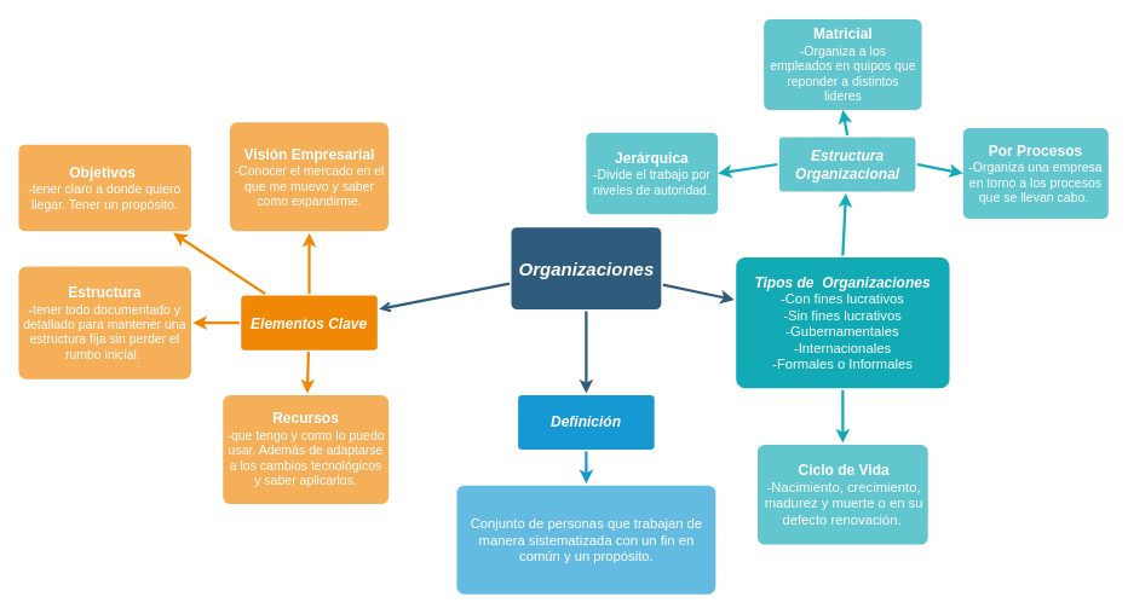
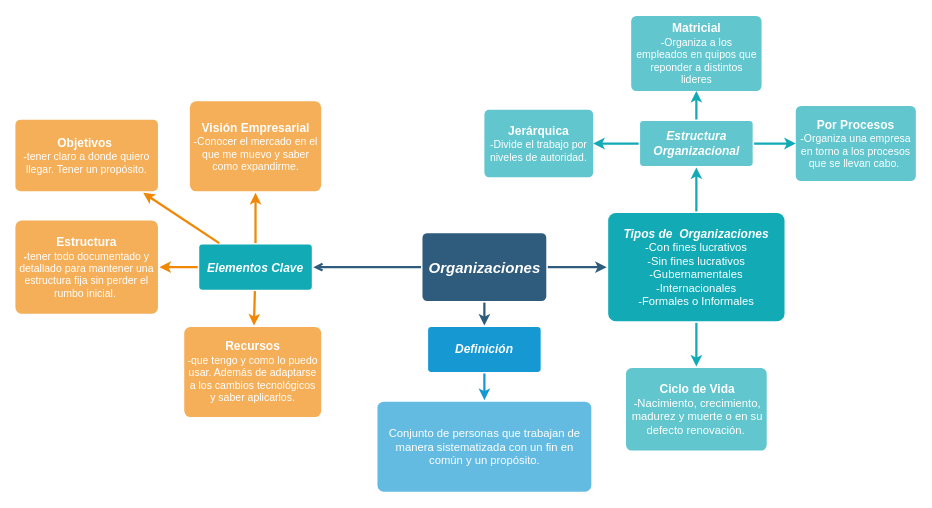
  <mxCell id="0" />
  <mxCell id="1" parent="0" />
  <mxCell id="2" value="" style="edgeStyle=none;rounded=0;jumpStyle=none;html=1;shadow=0;labelBackgroundColor=none;startArrow=none;startFill=0;endArrow=open;endFill=1;jettySize=auto;orthogonalLoop=1;strokeColor=#2F5B7C;strokeWidth=3;fontFamily=Helvetica;fontSize=16;fontColor=#23445D;spacing=5;" parent="1" source="5" target="9" edge="1"><mxGeometry relative="1" as="geometry" /></mxCell>
  <mxCell id="3" value="" style="edgeStyle=none;rounded=0;jumpStyle=none;html=1;shadow=0;labelBackgroundColor=none;startArrow=none;startFill=0;endArrow=classic;endFill=1;jettySize=auto;orthogonalLoop=1;strokeColor=#2F5B7C;strokeWidth=3;fontFamily=Helvetica;fontSize=16;fontColor=#23445D;spacing=5;" parent="1" source="5" target="14" edge="1"><mxGeometry relative="1" as="geometry" /></mxCell>
  <mxCell id="4" value="" style="edgeStyle=none;rounded=0;jumpStyle=none;html=1;shadow=0;labelBackgroundColor=none;startArrow=none;startFill=0;endArrow=classic;endFill=1;jettySize=auto;orthogonalLoop=1;strokeColor=#2F5B7C;strokeWidth=3;fontFamily=Helvetica;fontSize=16;fontColor=#23445D;spacing=5;" parent="1" source="5" target="7" edge="1"><mxGeometry relative="1" as="geometry" /></mxCell>
- <mxCell id="5" value="&lt;i&gt;&lt;font style=&quot;font-size: 20px;&quot;&gt;Organizaciones&lt;/font&gt;&lt;/i&gt;" style="rounded=1;whiteSpace=wrap;html=1;shadow=0;labelBackgroundColor=none;strokeColor=none;strokeWidth=3;fillColor=#2F5B7C;fontFamily=Helvetica;fontSize=16;fontColor=#FFFFFF;align=center;fontStyle=1;spacing=5;arcSize=7;perimeterSpacing=2;" parent="1" vertex="1"><mxGeometry x="562.5" y="250.25" width="165" height="90.5" as="geometry" /></mxCell>
+ <mxCell id="5" value="&lt;i&gt;&lt;font style=&quot;font-size: 20px;&quot;&gt;Organizaciones&lt;/font&gt;&lt;/i&gt;" style="rounded=1;whiteSpace=wrap;html=1;shadow=0;labelBackgroundColor=none;strokeColor=none;strokeWidth=3;fillColor=#2F5B7C;fontFamily=Helvetica;fontSize=16;fontColor=#FFFFFF;align=center;fontStyle=1;spacing=5;arcSize=7;perimeterSpacing=2;" parent="1" vertex="1"><mxGeometry x="562.5" y="310.25" width="165" height="90.5" as="geometry" /></mxCell>
  <mxCell id="6" value="" style="edgeStyle=none;rounded=0;jumpStyle=none;html=1;shadow=0;labelBackgroundColor=none;startArrow=none;startFill=0;endArrow=classic;endFill=1;jettySize=auto;orthogonalLoop=1;strokeColor=#1699D3;strokeWidth=3;fontFamily=Helvetica;fontSize=14;fontColor=#FFFFFF;spacing=5;" parent="1" source="7" target="8" edge="1"><mxGeometry relative="1" as="geometry" /></mxCell>
  <mxCell id="7" value="&lt;i&gt;&lt;font style=&quot;font-size: 16px;&quot;&gt;Definición&lt;/font&gt;&lt;/i&gt;" style="rounded=1;whiteSpace=wrap;html=1;shadow=0;labelBackgroundColor=none;strokeColor=none;strokeWidth=3;fillColor=#1699d3;fontFamily=Helvetica;fontSize=14;fontColor=#FFFFFF;align=center;spacing=5;fontStyle=1;arcSize=7;perimeterSpacing=2;" parent="1" vertex="1"><mxGeometry x="570" y="435.25" width="150" height="60" as="geometry" /></mxCell>
  <mxCell id="8" value="&lt;font style=&quot;font-size: 15px;&quot;&gt;Conjunto de personas que trabajan de manera sistematizada con un fin en común y un propósito.&lt;/font&gt;" style="rounded=1;whiteSpace=wrap;html=1;shadow=0;labelBackgroundColor=none;strokeColor=none;strokeWidth=3;fillColor=#64bbe2;fontFamily=Helvetica;fontSize=14;fontColor=#FFFFFF;align=center;spacing=5;arcSize=7;perimeterSpacing=2;" parent="1" vertex="1"><mxGeometry x="502.5" y="534.75" width="285" height="120" as="geometry" /></mxCell>
- <mxCell id="9" value="&lt;i&gt;&lt;font style=&quot;font-size: 16px;&quot;&gt;Elementos Clave&lt;/font&gt;&lt;/i&gt;" style="rounded=1;whiteSpace=wrap;html=1;shadow=0;labelBackgroundColor=none;strokeColor=none;strokeWidth=3;fillColor=#F08705;fontFamily=Helvetica;fontSize=14;fontColor=#FFFFFF;align=center;spacing=5;fontStyle=1;arcSize=7;perimeterSpacing=2;" parent="1" vertex="1"><mxGeometry x="265" y="325.5" width="150" height="60" as="geometry" /></mxCell>
+ <mxCell id="9" value="&lt;i&gt;&lt;font style=&quot;font-size: 16px;&quot;&gt;Elementos Clave&lt;/font&gt;&lt;/i&gt;" style="rounded=1;whiteSpace=wrap;html=1;shadow=0;labelBackgroundColor=none;strokeColor=none;strokeWidth=3;fillColor=#12aab5;fontFamily=Helvetica;fontSize=14;fontColor=#FFFFFF;align=center;spacing=5;fontStyle=1;arcSize=7;perimeterSpacing=2;" parent="1" vertex="1"><mxGeometry x="265" y="325.5" width="150" height="60" as="geometry" /></mxCell>
  <mxCell id="10" value="&lt;b&gt;&lt;font style=&quot;font-size: 16px;&quot;&gt;Recursos&lt;/font&gt;&lt;/b&gt;&lt;div&gt;-que tengo y como lo puedo usar. Además de adaptarse a los cambios tecnológicos y saber aplicarlos.&lt;/div&gt;" style="rounded=1;whiteSpace=wrap;html=1;shadow=0;labelBackgroundColor=none;strokeColor=none;strokeWidth=3;fillColor=#f5af58;fontFamily=Helvetica;fontSize=14;fontColor=#FFFFFF;align=center;spacing=5;arcSize=7;perimeterSpacing=2;" parent="1" vertex="1"><mxGeometry x="245" y="435.25" width="182.5" height="120" as="geometry" /></mxCell>
  <mxCell id="11" value="" style="edgeStyle=none;rounded=0;jumpStyle=none;html=1;shadow=0;labelBackgroundColor=none;startArrow=none;startFill=0;endArrow=classic;endFill=1;jettySize=auto;orthogonalLoop=1;strokeColor=#F08705;strokeWidth=3;fontFamily=Helvetica;fontSize=14;fontColor=#FFFFFF;spacing=5;" parent="1" source="9" target="10" edge="1"><mxGeometry relative="1" as="geometry" /></mxCell>
  <mxCell id="12" value="&lt;b&gt;&lt;font style=&quot;font-size: 16px;&quot;&gt;Objetivos&amp;nbsp;&lt;/font&gt;&lt;/b&gt;&lt;div&gt;-tener claro a donde quiero llegar. Tener un propósito.&lt;/div&gt;" style="rounded=1;whiteSpace=wrap;html=1;shadow=0;labelBackgroundColor=none;strokeColor=none;strokeWidth=3;fillColor=#f5af58;fontFamily=Helvetica;fontSize=14;fontColor=#FFFFFF;align=center;spacing=5;arcSize=7;perimeterSpacing=2;" parent="1" vertex="1"><mxGeometry x="20" y="159" width="190" height="95.5" as="geometry" /></mxCell>
  <mxCell id="13" value="" style="edgeStyle=none;rounded=0;jumpStyle=none;html=1;shadow=0;labelBackgroundColor=none;startArrow=none;startFill=0;endArrow=classic;endFill=1;jettySize=auto;orthogonalLoop=1;strokeColor=#F08705;strokeWidth=3;fontFamily=Helvetica;fontSize=14;fontColor=#FFFFFF;spacing=5;" parent="1" source="9" target="12" edge="1"><mxGeometry relative="1" as="geometry" /></mxCell>
  <mxCell id="14" value="&lt;i&gt;&lt;font style=&quot;font-size: 16px;&quot;&gt;Tipos de&amp;nbsp; Organizaciones&lt;/font&gt;&lt;/i&gt;&lt;div&gt;&lt;div&gt;&lt;font style=&quot;font-weight: normal; font-size: 15px;&quot;&gt;-Con fines lucrativos&lt;/font&gt;&lt;/div&gt;&lt;div&gt;&lt;font style=&quot;font-weight: normal; font-size: 15px;&quot;&gt;-Sin fines lucrativos&lt;/font&gt;&lt;/div&gt;&lt;div&gt;&lt;font style=&quot;font-weight: normal; font-size: 15px;&quot;&gt;-Gubernamentales&lt;/font&gt;&lt;/div&gt;&lt;div&gt;&lt;font style=&quot;font-weight: normal; font-size: 15px;&quot;&gt;-Internacionales&lt;/font&gt;&lt;/div&gt;&lt;div&gt;&lt;font style=&quot;font-weight: normal; font-size: 15px;&quot;&gt;-Formales o Informales&lt;/font&gt;&lt;/div&gt;&lt;/div&gt;" style="rounded=1;whiteSpace=wrap;html=1;shadow=0;labelBackgroundColor=none;strokeColor=none;strokeWidth=3;fillColor=#12aab5;fontFamily=Helvetica;fontSize=14;fontColor=#FFFFFF;align=center;spacing=5;fontStyle=1;arcSize=7;perimeterSpacing=2;" parent="1" vertex="1"><mxGeometry x="810" y="283.25" width="235" height="144.5" as="geometry" /></mxCell>
  <mxCell id="15" value="&lt;div style=&quot;text-align: center;&quot;&gt;&lt;span style=&quot;background-color: transparent; color: light-dark(rgb(255, 255, 255), rgb(18, 18, 18));&quot;&gt;&lt;b&gt;&lt;font style=&quot;font-size: 16px;&quot;&gt;Ciclo de Vida&lt;/font&gt;&lt;/b&gt;&lt;/span&gt;&lt;/div&gt;&lt;div style=&quot;text-align: center;&quot;&gt;&lt;font style=&quot;font-size: 15px;&quot;&gt;-Nacimiento, crecimiento, madurez y muerte o en su defecto renovación.&amp;nbsp;&lt;/font&gt;&lt;/div&gt;" style="rounded=1;whiteSpace=wrap;html=1;shadow=0;labelBackgroundColor=none;strokeColor=none;strokeWidth=3;fillColor=#61c6ce;fontFamily=Helvetica;fontSize=14;fontColor=#FFFFFF;align=left;spacing=5;fontStyle=0;arcSize=7;perimeterSpacing=2;" parent="1" vertex="1"><mxGeometry x="833.75" y="490" width="187.5" height="110" as="geometry" /></mxCell>
  <mxCell id="16" value="" style="edgeStyle=none;rounded=1;jumpStyle=none;html=1;shadow=0;labelBackgroundColor=none;startArrow=none;startFill=0;jettySize=auto;orthogonalLoop=1;strokeColor=#12AAB5;strokeWidth=3;fontFamily=Helvetica;fontSize=14;fontColor=#FFFFFF;spacing=5;fontStyle=1;fillColor=#b0e3e6;" parent="1" source="14" target="15" edge="1"><mxGeometry relative="1" as="geometry" /></mxCell>
- <mxCell id="17" value="&lt;b&gt;&lt;font style=&quot;font-size: 16px;&quot;&gt;&lt;i&gt;Estructura Organizacional&lt;/i&gt;&lt;/font&gt;&lt;/b&gt;" style="rounded=1;whiteSpace=wrap;html=1;shadow=0;labelBackgroundColor=none;strokeColor=none;strokeWidth=3;fillColor=#61c6ce;fontFamily=Helvetica;fontSize=14;fontColor=#FFFFFF;align=center;spacing=5;fontStyle=0;arcSize=7;perimeterSpacing=2;" parent="1" vertex="1"><mxGeometry x="857.5" y="150.75" width="150" height="60" as="geometry" /></mxCell>
+ <mxCell id="17" value="&lt;b&gt;&lt;font style=&quot;font-size: 16px;&quot;&gt;&lt;i&gt;Estructura Organizacional&lt;/i&gt;&lt;/font&gt;&lt;/b&gt;" style="rounded=1;whiteSpace=wrap;html=1;shadow=0;labelBackgroundColor=none;strokeColor=none;strokeWidth=3;fillColor=#61c6ce;fontFamily=Helvetica;fontSize=14;fontColor=#FFFFFF;align=center;spacing=5;fontStyle=0;arcSize=7;perimeterSpacing=2;" parent="1" vertex="1"><mxGeometry x="852.5" y="160.75" width="150" height="60" as="geometry" /></mxCell>
  <mxCell id="18" value="" style="edgeStyle=none;rounded=1;jumpStyle=none;html=1;shadow=0;labelBackgroundColor=none;startArrow=none;startFill=0;jettySize=auto;orthogonalLoop=1;strokeColor=#12AAB5;strokeWidth=3;fontFamily=Helvetica;fontSize=14;fontColor=#FFFFFF;spacing=5;fontStyle=1;fillColor=#b0e3e6;exitX=0.5;exitY=0;exitDx=0;exitDy=0;" parent="1" source="14" target="17" edge="1"><mxGeometry relative="1" as="geometry"><mxPoint x="932.5" y="293.25" as="sourcePoint" /></mxGeometry></mxCell>
  <mxCell id="19" value="&lt;b&gt;&lt;font style=&quot;font-size: 16px;&quot;&gt;Estructura&lt;/font&gt;&lt;/b&gt;&lt;div&gt;&lt;b&gt;-&lt;/b&gt;tener todo documentado y detallado para mantener una estructura fija sin perder el rumbo inicial.&amp;nbsp;&lt;/div&gt;" style="rounded=1;whiteSpace=wrap;html=1;shadow=0;labelBackgroundColor=none;strokeColor=none;strokeWidth=3;fillColor=#f5af58;fontFamily=Helvetica;fontSize=14;fontColor=#FFFFFF;align=center;spacing=5;arcSize=7;perimeterSpacing=2;" vertex="1" parent="1"><mxGeometry x="20" y="293.25" width="190" height="124.5" as="geometry" /></mxCell>
  <mxCell id="20" value="" style="edgeStyle=none;rounded=0;jumpStyle=none;html=1;shadow=0;labelBackgroundColor=none;startArrow=none;startFill=0;endArrow=classic;endFill=1;jettySize=auto;orthogonalLoop=1;strokeColor=#F08705;strokeWidth=3;fontFamily=Helvetica;fontSize=14;fontColor=#FFFFFF;spacing=5;entryX=1;entryY=0.5;entryDx=0;entryDy=0;exitX=0;exitY=0.5;exitDx=0;exitDy=0;" edge="1" parent="1" source="9" target="19"><mxGeometry relative="1" as="geometry"><mxPoint x="265" y="367" as="sourcePoint" /><mxPoint x="208" y="290" as="targetPoint" /></mxGeometry></mxCell>
  <mxCell id="21" value="&lt;b&gt;&lt;font style=&quot;font-size: 16px;&quot;&gt;Matricial&lt;/font&gt;&lt;/b&gt;&lt;div&gt;-Organiza a los empleados en quipos que reponder a distintos lideres&lt;/div&gt;" style="whiteSpace=wrap;html=1;fontSize=14;fillColor=#61c6ce;strokeColor=none;fontColor=#FFFFFF;rounded=1;shadow=0;labelBackgroundColor=none;strokeWidth=3;spacing=5;fontStyle=0;arcSize=7;" vertex="1" parent="1"><mxGeometry x="840.63" y="20.75" width="173.75" height="100" as="geometry" /></mxCell>
  <mxCell id="22" value="&lt;b&gt;&lt;font style=&quot;font-size: 16px;&quot;&gt;Por Procesos&lt;/font&gt;&lt;/b&gt;&lt;div&gt;-Organiza una empresa en torno a los procesos que se llevan cabo.&amp;nbsp;&lt;/div&gt;" style="whiteSpace=wrap;html=1;fontSize=14;fillColor=#61c6ce;strokeColor=none;fontColor=#FFFFFF;rounded=1;shadow=0;labelBackgroundColor=none;strokeWidth=3;spacing=5;fontStyle=0;arcSize=7;" vertex="1" parent="1"><mxGeometry x="1060" y="140.75" width="160" height="100" as="geometry" /></mxCell>
  <mxCell id="23" value="&lt;font style=&quot;font-size: 16px;&quot;&gt;&lt;b&gt;Jerárquica&lt;/b&gt;&lt;/font&gt;&lt;div&gt;-Divide el trabajo por niveles de autoridad.&lt;/div&gt;" style="whiteSpace=wrap;html=1;fontSize=14;fillColor=#61c6ce;strokeColor=none;fontColor=#FFFFFF;rounded=1;shadow=0;labelBackgroundColor=none;strokeWidth=3;spacing=5;fontStyle=0;arcSize=7;" vertex="1" parent="1"><mxGeometry x="645" y="145.75" width="145" height="90" as="geometry" /></mxCell>
  <mxCell id="24" value="" style="edgeStyle=none;rounded=1;jumpStyle=none;html=1;shadow=0;labelBackgroundColor=none;startArrow=none;startFill=0;jettySize=auto;orthogonalLoop=1;strokeColor=#12AAB5;strokeWidth=3;fontFamily=Helvetica;fontSize=14;fontColor=#FFFFFF;spacing=5;fontStyle=1;fillColor=#b0e3e6;exitX=1;exitY=0.5;exitDx=0;exitDy=0;entryX=0;entryY=0.5;entryDx=0;entryDy=0;" edge="1" parent="1" source="17" target="22"><mxGeometry relative="1" as="geometry"><mxPoint x="1030" y="235.25" as="sourcePoint" /><mxPoint x="1030" y="146.25" as="targetPoint" /></mxGeometry></mxCell>
  <mxCell id="25" value="" style="edgeStyle=none;rounded=1;jumpStyle=none;html=1;shadow=0;labelBackgroundColor=none;startArrow=none;startFill=0;jettySize=auto;orthogonalLoop=1;strokeColor=#12AAB5;strokeWidth=3;fontFamily=Helvetica;fontSize=14;fontColor=#FFFFFF;spacing=5;fontStyle=1;fillColor=#b0e3e6;exitX=0;exitY=0.5;exitDx=0;exitDy=0;entryX=1;entryY=0.5;entryDx=0;entryDy=0;" edge="1" parent="1" source="17" target="23"><mxGeometry relative="1" as="geometry"><mxPoint x="820" y="240.75" as="sourcePoint" /><mxPoint x="820" y="151.75" as="targetPoint" /></mxGeometry></mxCell>
  <mxCell id="26" value="" style="edgeStyle=none;rounded=1;jumpStyle=none;html=1;shadow=0;labelBackgroundColor=none;startArrow=none;startFill=0;jettySize=auto;orthogonalLoop=1;strokeColor=#12AAB5;strokeWidth=3;fontFamily=Helvetica;fontSize=14;fontColor=#FFFFFF;spacing=5;fontStyle=1;fillColor=#b0e3e6;exitX=0.5;exitY=0;exitDx=0;exitDy=0;entryX=0.5;entryY=1;entryDx=0;entryDy=0;" edge="1" parent="1" source="17" target="21"><mxGeometry relative="1" as="geometry"><mxPoint x="800" y="129.75" as="sourcePoint" /><mxPoint x="800" y="40.75" as="targetPoint" /></mxGeometry></mxCell>
  <mxCell id="27" value="" style="edgeStyle=none;rounded=0;jumpStyle=none;html=1;shadow=0;labelBackgroundColor=none;startArrow=none;startFill=0;endArrow=classic;endFill=1;jettySize=auto;orthogonalLoop=1;strokeColor=#F08705;strokeWidth=3;fontFamily=Helvetica;fontSize=14;fontColor=#FFFFFF;spacing=5;exitX=0.5;exitY=0;exitDx=0;exitDy=0;entryX=0.5;entryY=1;entryDx=0;entryDy=0;" edge="1" parent="1" source="9" target="28"><mxGeometry relative="1" as="geometry"><mxPoint x="306" y="283.25" as="sourcePoint" /><mxPoint x="345" y="260" as="targetPoint" /></mxGeometry></mxCell>
  <mxCell id="28" value="&lt;div&gt;&lt;span style=&quot;font-size: 16px;&quot;&gt;&lt;b&gt;Visión Empresarial&lt;/b&gt;&lt;/span&gt;&lt;/div&gt;&lt;div&gt;-Conocer el mercado en el que me muevo y saber como expandirme.&lt;br&gt;&lt;/div&gt;" style="rounded=1;whiteSpace=wrap;html=1;shadow=0;labelBackgroundColor=none;strokeColor=none;strokeWidth=3;fillColor=#f5af58;fontFamily=Helvetica;fontSize=14;fontColor=#FFFFFF;align=center;spacing=5;arcSize=7;perimeterSpacing=2;" vertex="1" parent="1"><mxGeometry x="252.5" y="134.5" width="175" height="120" as="geometry" /></mxCell>
